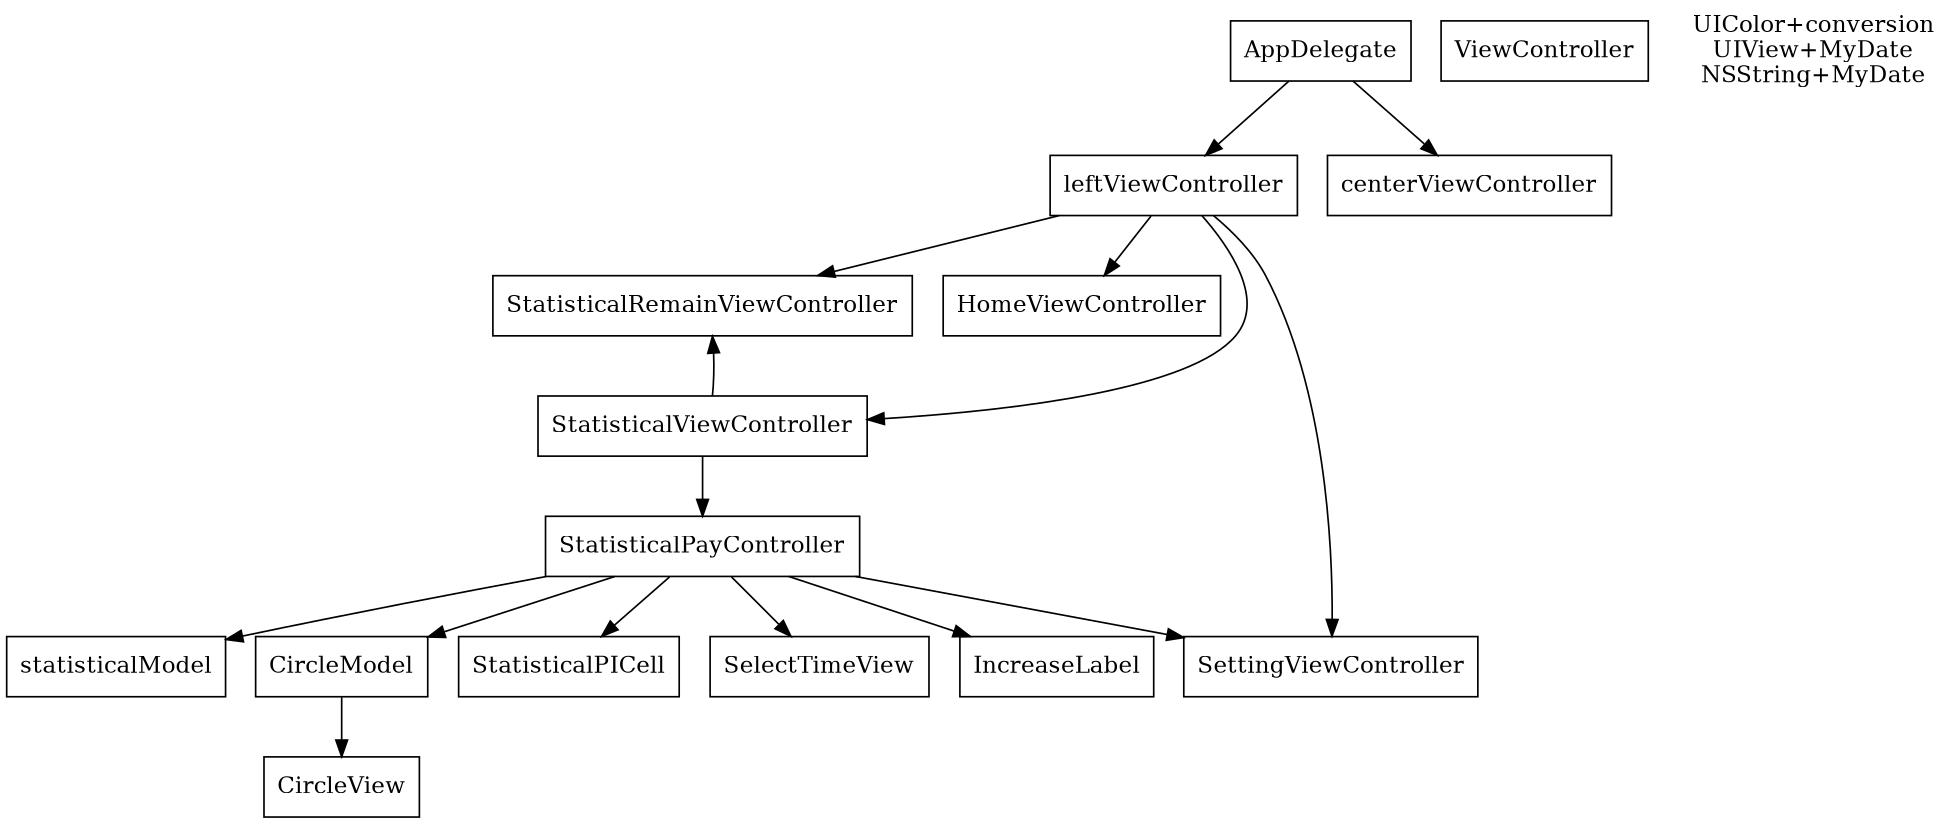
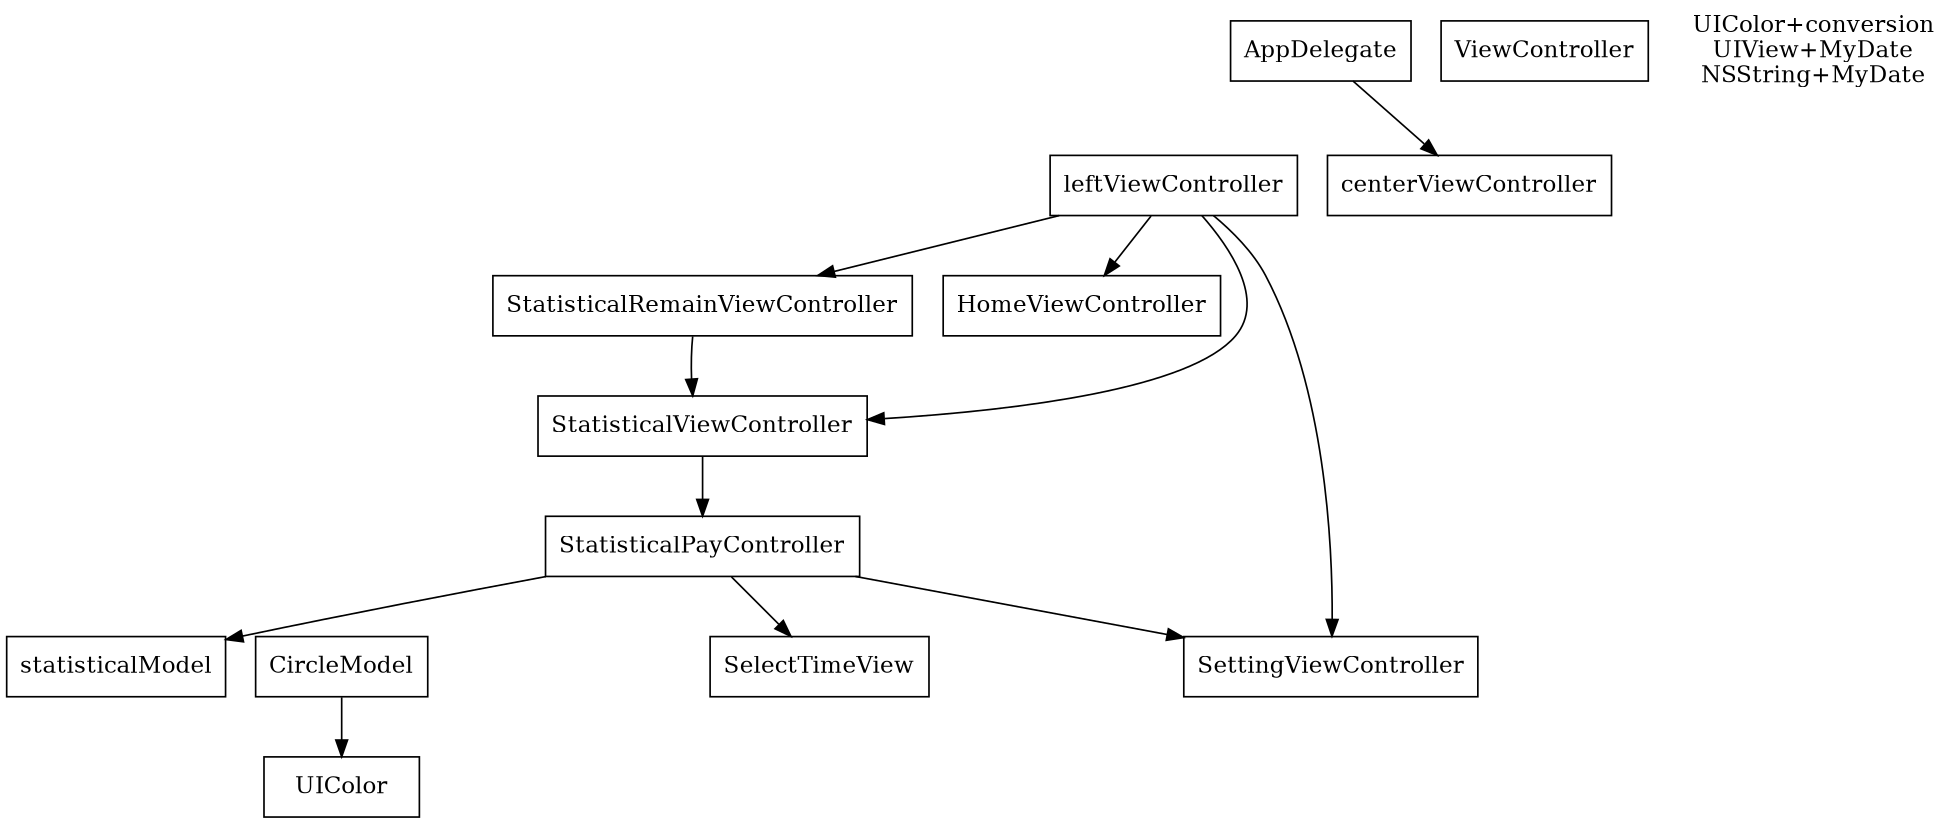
  digraph {
    node [shape=box]
    leftViewController
    StatisticalRemainViewController
    HomeViewController
    SettingViewController
    StatisticalViewController
    StatisticalPayController
    statisticalModel
    CircleModel
-   StatisticalPICell
    SelectTimeView
-   IncreaseLabel
    ViewController
-   CircleView
+   CircleView [label=UIColor]
    AppDelegate
    centerViewController
    n16 [label="UIColor+conversion\nUIView+MyDate\nNSString+MyDate" shape=plaintext]
    leftViewController -> StatisticalRemainViewController
    leftViewController -> HomeViewController
    leftViewController -> SettingViewController
    leftViewController -> StatisticalViewController
-   StatisticalViewController -> StatisticalRemainViewController
+   StatisticalRemainViewController -> StatisticalViewController
    StatisticalViewController -> StatisticalPayController
    StatisticalPayController -> SettingViewController
    StatisticalPayController -> statisticalModel
-   StatisticalPayController -> CircleModel
-   StatisticalPayController -> StatisticalPICell
    StatisticalPayController -> SelectTimeView
-   StatisticalPayController -> IncreaseLabel
    CircleModel -> CircleView
-   AppDelegate -> leftViewController
    AppDelegate -> centerViewController
  }
